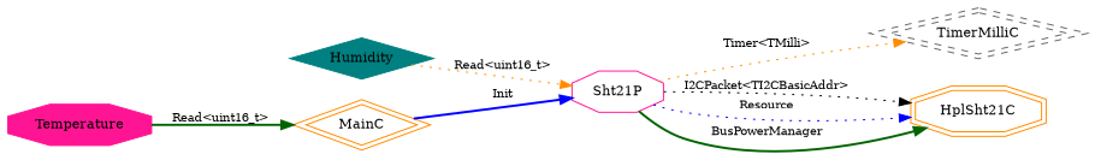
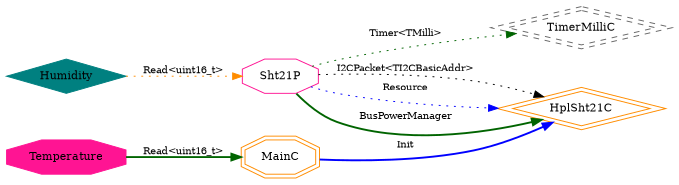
  digraph {
    rankdir=LR
    node [color=deeppink fontsize=12 shape=octagon]
    edge [color=darkorange fontsize=10 style=dotted]
    n1 [color=teal label=Humidity shape=diamond style=filled]
    Sht21P
    n3 [color=gray40 label=TimerMilliC peripheries=2 shape=diamond style=dashed]
-   HplSht21C [color=darkorange peripheries=2]
+   HplSht21C [color=darkorange peripheries=2 shape=diamond]
    n5 [label=Temperature style=filled]
-   MainC [color=darkorange peripheries=2 shape=diamond]
+   MainC [color=darkorange peripheries=2]
    n1 -> Sht21P [label="Read<uint16_t>"]
-   Sht21P -> n3 [label="Timer<TMilli>"]
+   Sht21P -> n3 [color=darkgreen label="Timer<TMilli>"]
    Sht21P -> HplSht21C [color=black label="I2CPacket<TI2CBasicAddr>"]
    Sht21P -> HplSht21C [color=blue label=Resource]
    Sht21P -> HplSht21C [color=darkgreen label=BusPowerManager style=bold]
    n5 -> MainC [color=darkgreen label="Read<uint16_t>" style=bold]
-   MainC -> Sht21P [color=blue label=Init style=bold]
+   MainC -> HplSht21C [color=blue label=Init style=bold]
  }
